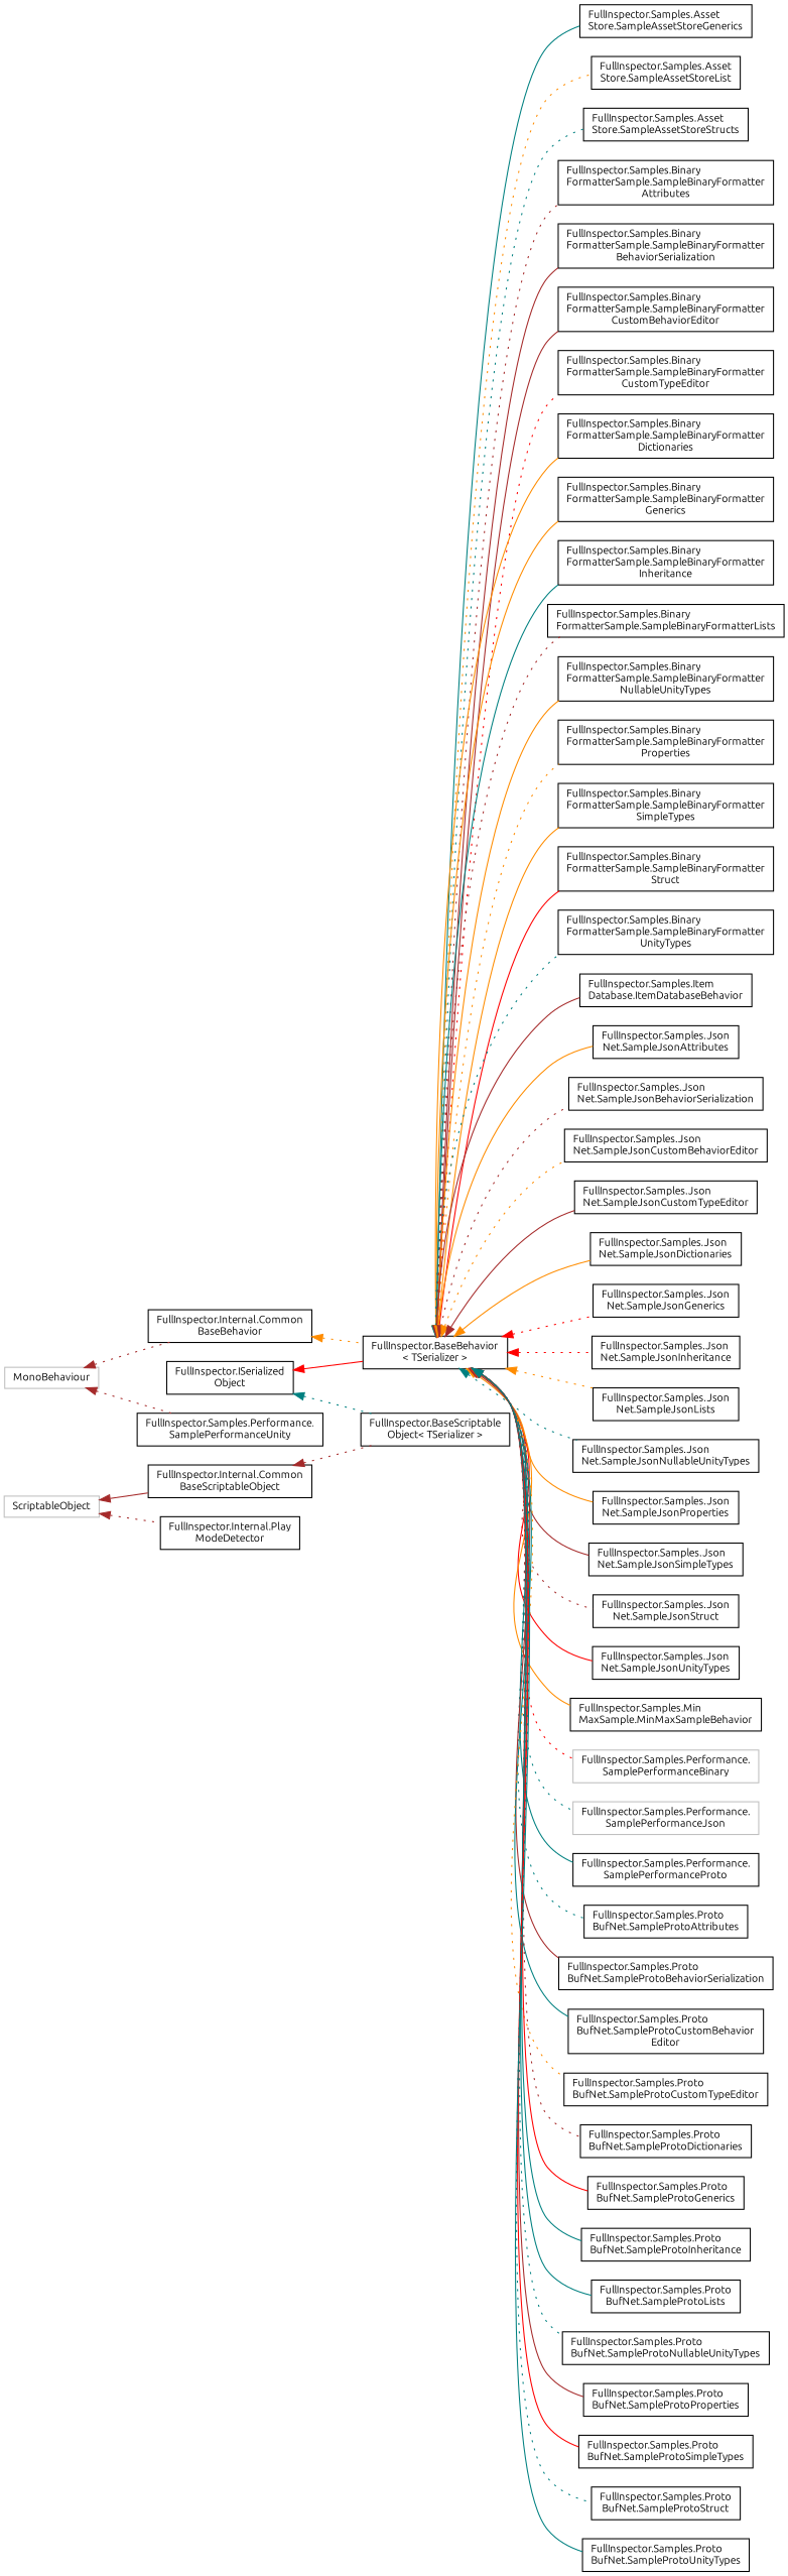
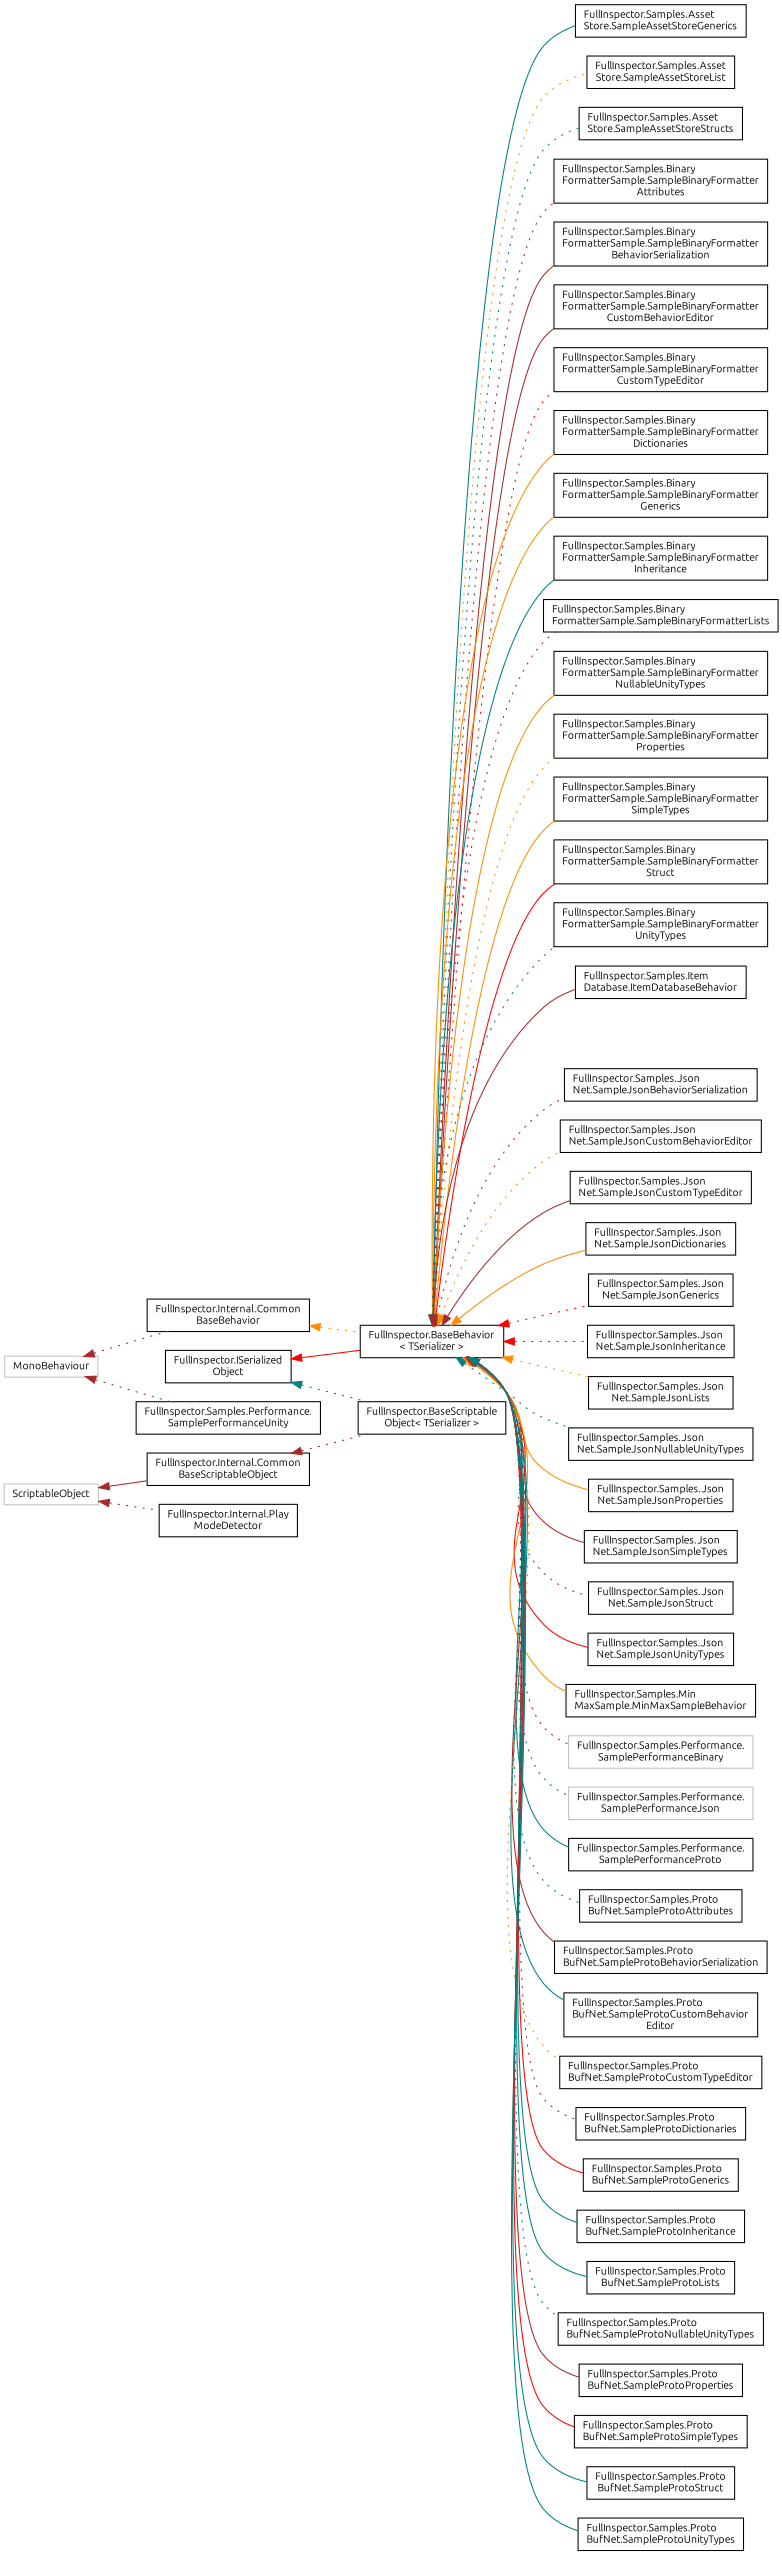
  digraph {
    fontname=Ubuntu
    rankdir=LR
    node [color=black fillcolor=white fontname=Ubuntu fontsize=10 shape=record style=filled]
    edge [color=brown dir=back fontname=Ubuntu fontsize=10 labelfontname=Helvetica labelfontsize=10 style=solid]
    n1 [height=0.2 label="FullInspector.ISerialized\lObject" width=0.4]
    n2 [height=0.2 label="FullInspector.BaseBehavior\l\< TSerializer \>" width=0.4]
    n3 [height=0.2 label="FullInspector.BaseScriptable\lObject\< TSerializer \>" width=0.4]
    n4 [height=0.2 label="FullInspector.Samples.Asset\lStore.SampleAssetStoreGenerics" width=0.4]
    n5 [height=0.2 label="FullInspector.Samples.Asset\lStore.SampleAssetStoreList" width=0.4]
    n6 [height=0.2 label="FullInspector.Samples.Asset\lStore.SampleAssetStoreStructs" width=0.4]
    n7 [height=0.2 label="FullInspector.Samples.Binary\lFormatterSample.SampleBinaryFormatter\lAttributes" width=0.4]
    n8 [height=0.2 label="FullInspector.Samples.Binary\lFormatterSample.SampleBinaryFormatter\lBehaviorSerialization" width=0.4]
    n9 [height=0.2 label="FullInspector.Samples.Binary\lFormatterSample.SampleBinaryFormatter\lCustomBehaviorEditor" width=0.4]
    n10 [height=0.2 label="FullInspector.Samples.Binary\lFormatterSample.SampleBinaryFormatter\lCustomTypeEditor" width=0.4]
    n11 [height=0.2 label="FullInspector.Samples.Binary\lFormatterSample.SampleBinaryFormatter\lDictionaries" width=0.4]
    n12 [height=0.2 label="FullInspector.Samples.Binary\lFormatterSample.SampleBinaryFormatter\lGenerics" width=0.4]
    n13 [height=0.2 label="FullInspector.Samples.Binary\lFormatterSample.SampleBinaryFormatter\lInheritance" width=0.4]
    n14 [height=0.2 label="FullInspector.Samples.Binary\lFormatterSample.SampleBinaryFormatterLists" width=0.4]
    n15 [height=0.2 label="FullInspector.Samples.Binary\lFormatterSample.SampleBinaryFormatter\lNullableUnityTypes" width=0.4]
    n16 [height=0.2 label="FullInspector.Samples.Binary\lFormatterSample.SampleBinaryFormatter\lProperties" width=0.4]
    n17 [height=0.2 label="FullInspector.Samples.Binary\lFormatterSample.SampleBinaryFormatter\lSimpleTypes" width=0.4]
    n18 [height=0.2 label="FullInspector.Samples.Binary\lFormatterSample.SampleBinaryFormatter\lStruct" width=0.4]
    n19 [height=0.2 label="FullInspector.Samples.Binary\lFormatterSample.SampleBinaryFormatter\lUnityTypes" width=0.4]
    n20 [height=0.2 label="FullInspector.Samples.Item\lDatabase.ItemDatabaseBehavior" width=0.4]
-   n21 [height=0.2 label="FullInspector.Samples.Json\lNet.SampleJsonAttributes" width=0.4]
    n22 [height=0.2 label="FullInspector.Samples.Json\lNet.SampleJsonBehaviorSerialization" width=0.4]
    n23 [height=0.2 label="FullInspector.Samples.Json\lNet.SampleJsonCustomBehaviorEditor" width=0.4]
    n24 [height=0.2 label="FullInspector.Samples.Json\lNet.SampleJsonCustomTypeEditor" width=0.4]
    n25 [height=0.2 label="FullInspector.Samples.Json\lNet.SampleJsonDictionaries" width=0.4]
    n26 [height=0.2 label="FullInspector.Samples.Json\lNet.SampleJsonGenerics" width=0.4]
    n27 [height=0.2 label="FullInspector.Samples.Json\lNet.SampleJsonInheritance" width=0.4]
    n28 [height=0.2 label="FullInspector.Samples.Json\lNet.SampleJsonLists" width=0.4]
    n29 [height=0.2 label="FullInspector.Samples.Json\lNet.SampleJsonNullableUnityTypes" width=0.4]
    n30 [height=0.2 label="FullInspector.Samples.Json\lNet.SampleJsonProperties" width=0.4]
    n31 [height=0.2 label="FullInspector.Samples.Json\lNet.SampleJsonSimpleTypes" width=0.4]
    n32 [height=0.2 label="FullInspector.Samples.Json\lNet.SampleJsonStruct" width=0.4]
    n33 [height=0.2 label="FullInspector.Samples.Json\lNet.SampleJsonUnityTypes" width=0.4]
    n34 [height=0.2 label="FullInspector.Samples.Min\lMaxSample.MinMaxSampleBehavior" width=0.4]
    n35 [color=grey75 height=0.2 label="FullInspector.Samples.Performance.\lSamplePerformanceBinary" width=0.4]
    n36 [color=grey75 height=0.2 label="FullInspector.Samples.Performance.\lSamplePerformanceJson" width=0.4]
    n37 [height=0.2 label="FullInspector.Samples.Performance.\lSamplePerformanceProto" width=0.4]
    n38 [height=0.2 label="FullInspector.Samples.Proto\lBufNet.SampleProtoAttributes" width=0.4]
    n39 [height=0.2 label="FullInspector.Samples.Proto\lBufNet.SampleProtoBehaviorSerialization" width=0.4]
    n40 [height=0.2 label="FullInspector.Samples.Proto\lBufNet.SampleProtoCustomBehavior\lEditor" width=0.4]
    n41 [height=0.2 label="FullInspector.Samples.Proto\lBufNet.SampleProtoCustomTypeEditor" width=0.4]
    n42 [height=0.2 label="FullInspector.Samples.Proto\lBufNet.SampleProtoDictionaries" width=0.4]
    n43 [height=0.2 label="FullInspector.Samples.Proto\lBufNet.SampleProtoGenerics" width=0.4]
    n44 [height=0.2 label="FullInspector.Samples.Proto\lBufNet.SampleProtoInheritance" width=0.4]
    n45 [height=0.2 label="FullInspector.Samples.Proto\lBufNet.SampleProtoLists" width=0.4]
    n46 [height=0.2 label="FullInspector.Samples.Proto\lBufNet.SampleProtoNullableUnityTypes" width=0.4]
    n47 [height=0.2 label="FullInspector.Samples.Proto\lBufNet.SampleProtoProperties" width=0.4]
    n48 [height=0.2 label="FullInspector.Samples.Proto\lBufNet.SampleProtoSimpleTypes" width=0.4]
    n49 [height=0.2 label="FullInspector.Samples.Proto\lBufNet.SampleProtoStruct" width=0.4]
    n50 [height=0.2 label="FullInspector.Samples.Proto\lBufNet.SampleProtoUnityTypes" width=0.4]
    n51 [color=grey75 height=0.2 label=MonoBehaviour width=0.4]
    n52 [height=0.2 label="FullInspector.Internal.Common\lBaseBehavior" width=0.4]
    n53 [height=0.2 label="FullInspector.Samples.Performance.\lSamplePerformanceUnity" width=0.4]
    n54 [color=grey75 height=0.2 label=ScriptableObject width=0.4]
    n55 [height=0.2 label="FullInspector.Internal.Common\lBaseScriptableObject" width=0.4]
    n56 [height=0.2 label="FullInspector.Internal.Play\lModeDetector" width=0.4]
    n1 -> n2 [color=red]
    n1 -> n3 [color=teal style=dotted]
    n2 -> n4 [color=teal]
    n2 -> n5 [color=darkorange style=dotted]
    n2 -> n6 [color=teal style=dotted]
    n2 -> n7 [style=dotted]
    n2 -> n8
    n2 -> n9
    n2 -> n10 [color=red style=dotted]
    n2 -> n11 [color=darkorange]
    n2 -> n12 [color=darkorange]
    n2 -> n13 [color=teal]
    n2 -> n14 [style=dotted]
    n2 -> n15 [color=darkorange]
    n2 -> n16 [color=darkorange style=dotted]
    n2 -> n17 [color=darkorange]
    n2 -> n18 [color=red]
    n2 -> n19 [color=teal style=dotted]
    n2 -> n20
-   n2 -> n21 [color=darkorange]
    n2 -> n22 [style=dotted]
    n2 -> n23 [color=darkorange style=dotted]
    n2 -> n24
    n2 -> n25 [color=darkorange]
    n2 -> n26 [color=red style=dotted]
    n2 -> n27 [color=red style=dotted]
    n2 -> n28 [color=darkorange style=dotted]
    n2 -> n29 [color=teal style=dotted]
    n2 -> n30 [color=darkorange]
    n2 -> n31
    n2 -> n32 [style=dotted]
    n2 -> n33 [color=red]
    n2 -> n34 [color=darkorange]
    n2 -> n35 [color=red style=dotted]
    n2 -> n36 [color=teal style=dotted]
    n2 -> n37 [color=teal]
    n2 -> n38 [color=teal style=dotted]
    n2 -> n39
    n2 -> n40 [color=teal]
    n2 -> n41 [color=darkorange style=dotted]
    n2 -> n42 [style=dotted]
    n2 -> n43 [color=red]
    n2 -> n44 [color=teal]
    n2 -> n45 [color=teal]
    n2 -> n46 [color=teal style=dotted]
    n2 -> n47
    n2 -> n48 [color=red]
-   n2 -> n49 [color=teal style=dotted]
+   n2 -> n49 [color=teal]
    n2 -> n50 [color=teal]
    n51 -> n52 [style=dotted]
    n51 -> n53 [style=dotted]
    n52 -> n2 [color=darkorange style=dotted]
    n54 -> n55
    n54 -> n56 [style=dotted]
    n55 -> n3 [style=dotted]
  }
